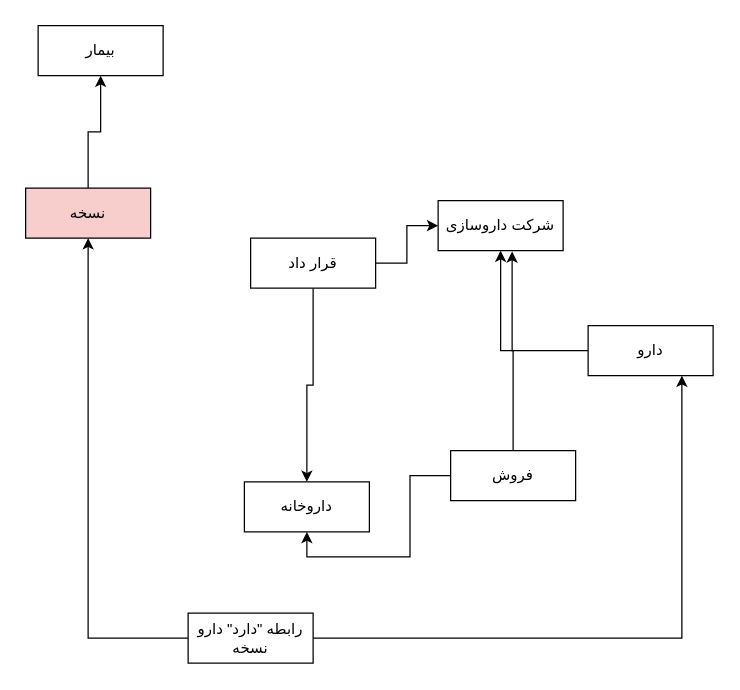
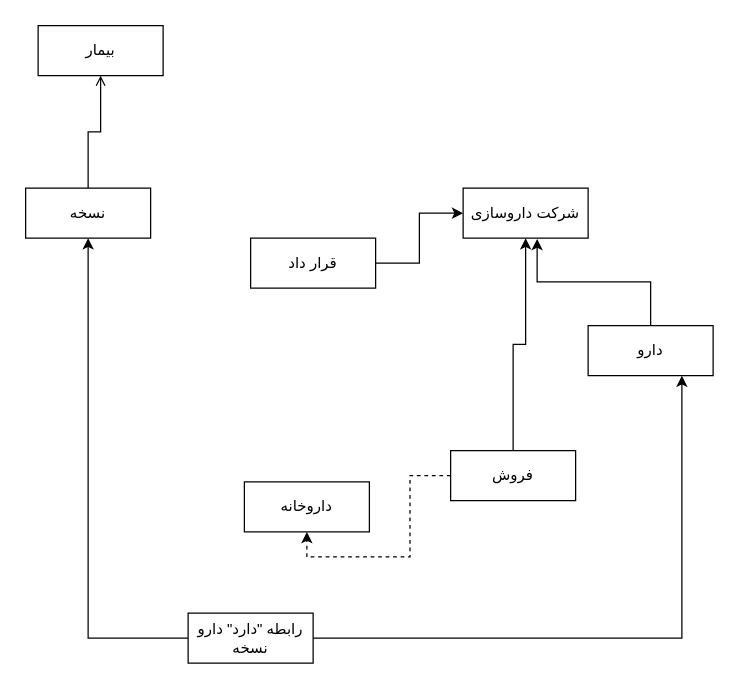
  <mxCell id="0" />
  <mxCell id="1" parent="0" />
  <mxCell id="2" value="بیمار" style="whiteSpace=wrap;html=1;align=center;" vertex="1" parent="1"><mxGeometry x="30" y="20" width="100" height="40" as="geometry" /></mxCell>
- <mxCell id="3" style="edgeStyle=orthogonalEdgeStyle;rounded=0;orthogonalLoop=1;jettySize=auto;html=1;" edge="1" parent="1" source="4" target="2"><mxGeometry relative="1" as="geometry" /></mxCell>
- <mxCell id="4" value="نسخه" style="whiteSpace=wrap;html=1;align=center;fillColor=#f8cecc;" vertex="1" parent="1"><mxGeometry x="20" y="150" width="100" height="40" as="geometry" /></mxCell>
+ <mxCell id="3" style="edgeStyle=orthogonalEdgeStyle;rounded=0;orthogonalLoop=1;jettySize=auto;html=1;endArrow=open;" edge="1" parent="1" source="4" target="2"><mxGeometry relative="1" as="geometry" /></mxCell>
+ <mxCell id="4" value="نسخه" style="whiteSpace=wrap;html=1;align=center;" vertex="1" parent="1"><mxGeometry x="20" y="150" width="100" height="40" as="geometry" /></mxCell>
  <mxCell id="5" style="edgeStyle=orthogonalEdgeStyle;rounded=0;orthogonalLoop=1;jettySize=auto;html=1;entryX=0.592;entryY=1.015;entryDx=0;entryDy=0;entryPerimeter=0;" edge="1" parent="1" source="6" target="11"><mxGeometry relative="1" as="geometry" /></mxCell>
  <mxCell id="6" value="دارو" style="whiteSpace=wrap;html=1;align=center;" vertex="1" parent="1"><mxGeometry x="470" y="260" width="100" height="40" as="geometry" /></mxCell>
  <mxCell id="7" value="داروخانه" style="whiteSpace=wrap;html=1;align=center;" vertex="1" parent="1"><mxGeometry x="195" y="385" width="100" height="40" as="geometry" /></mxCell>
- <mxCell id="8" style="edgeStyle=orthogonalEdgeStyle;rounded=0;orthogonalLoop=1;jettySize=auto;html=1;" edge="1" parent="1" source="10" target="7"><mxGeometry relative="1" as="geometry" /></mxCell>
  <mxCell id="9" style="edgeStyle=orthogonalEdgeStyle;rounded=0;orthogonalLoop=1;jettySize=auto;html=1;entryX=0;entryY=0.5;entryDx=0;entryDy=0;" edge="1" parent="1" source="10" target="11"><mxGeometry relative="1" as="geometry" /></mxCell>
  <mxCell id="10" value="قرار داد" style="whiteSpace=wrap;html=1;align=center;" vertex="1" parent="1"><mxGeometry x="200" y="190" width="100" height="40" as="geometry" /></mxCell>
- <mxCell id="11" value="شرکت داروسازی" style="whiteSpace=wrap;html=1;align=center;" vertex="1" parent="1"><mxGeometry x="350" y="160" width="100" height="40" as="geometry" /></mxCell>
+ <mxCell id="11" value="شرکت داروسازی" style="whiteSpace=wrap;html=1;align=center;" vertex="1" parent="1"><mxGeometry x="370" y="150" width="100" height="40" as="geometry" /></mxCell>
  <mxCell id="12" style="edgeStyle=orthogonalEdgeStyle;rounded=0;orthogonalLoop=1;jettySize=auto;html=1;" edge="1" parent="1" source="14" target="11"><mxGeometry relative="1" as="geometry" /></mxCell>
- <mxCell id="13" style="edgeStyle=orthogonalEdgeStyle;rounded=0;orthogonalLoop=1;jettySize=auto;html=1;entryX=0.5;entryY=1;entryDx=0;entryDy=0;" edge="1" parent="1" source="14" target="7"><mxGeometry relative="1" as="geometry" /></mxCell>
+ <mxCell id="13" style="edgeStyle=orthogonalEdgeStyle;rounded=0;orthogonalLoop=1;jettySize=auto;html=1;entryX=0.5;entryY=1;entryDx=0;entryDy=0;dashed=1;" edge="1" parent="1" source="14" target="7"><mxGeometry relative="1" as="geometry" /></mxCell>
  <mxCell id="14" value="فروش" style="whiteSpace=wrap;html=1;align=center;" vertex="1" parent="1"><mxGeometry x="360" y="360" width="100" height="40" as="geometry" /></mxCell>
  <mxCell id="15" style="edgeStyle=orthogonalEdgeStyle;rounded=0;orthogonalLoop=1;jettySize=auto;html=1;entryX=0.75;entryY=1;entryDx=0;entryDy=0;" edge="1" parent="1" source="17" target="6"><mxGeometry relative="1" as="geometry" /></mxCell>
  <mxCell id="16" style="edgeStyle=orthogonalEdgeStyle;rounded=0;orthogonalLoop=1;jettySize=auto;html=1;entryX=0.5;entryY=1;entryDx=0;entryDy=0;" edge="1" parent="1" source="17" target="4"><mxGeometry relative="1" as="geometry" /></mxCell>
  <mxCell id="17" value="رابطه &quot;دارد&quot; دارو نسخه" style="whiteSpace=wrap;html=1;align=center;" vertex="1" parent="1"><mxGeometry x="150" y="490" width="100" height="40" as="geometry" /></mxCell>
